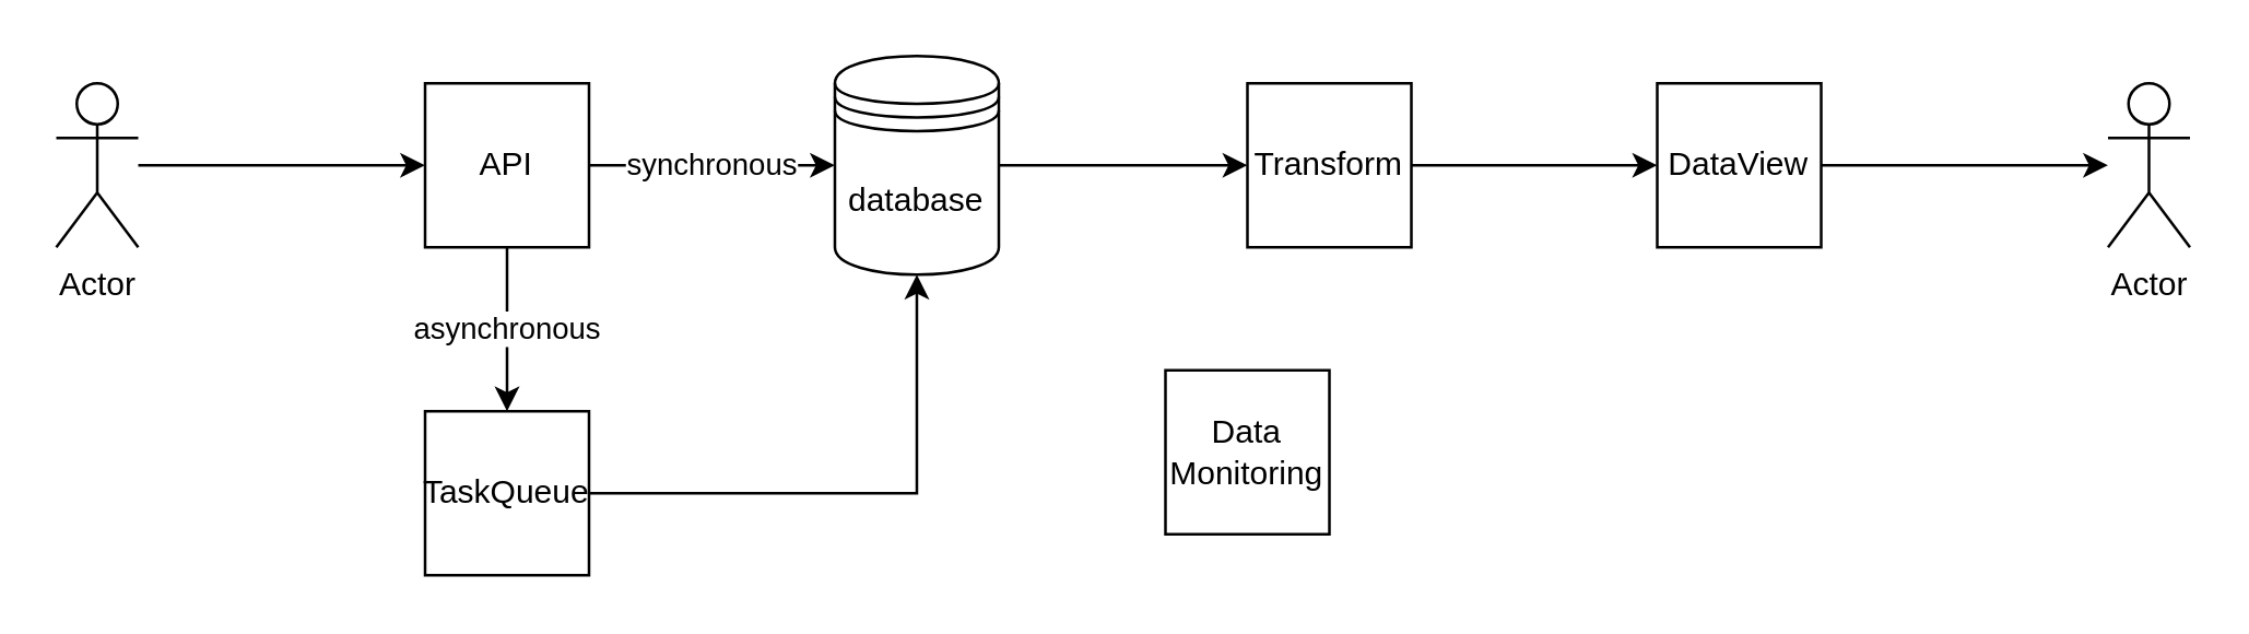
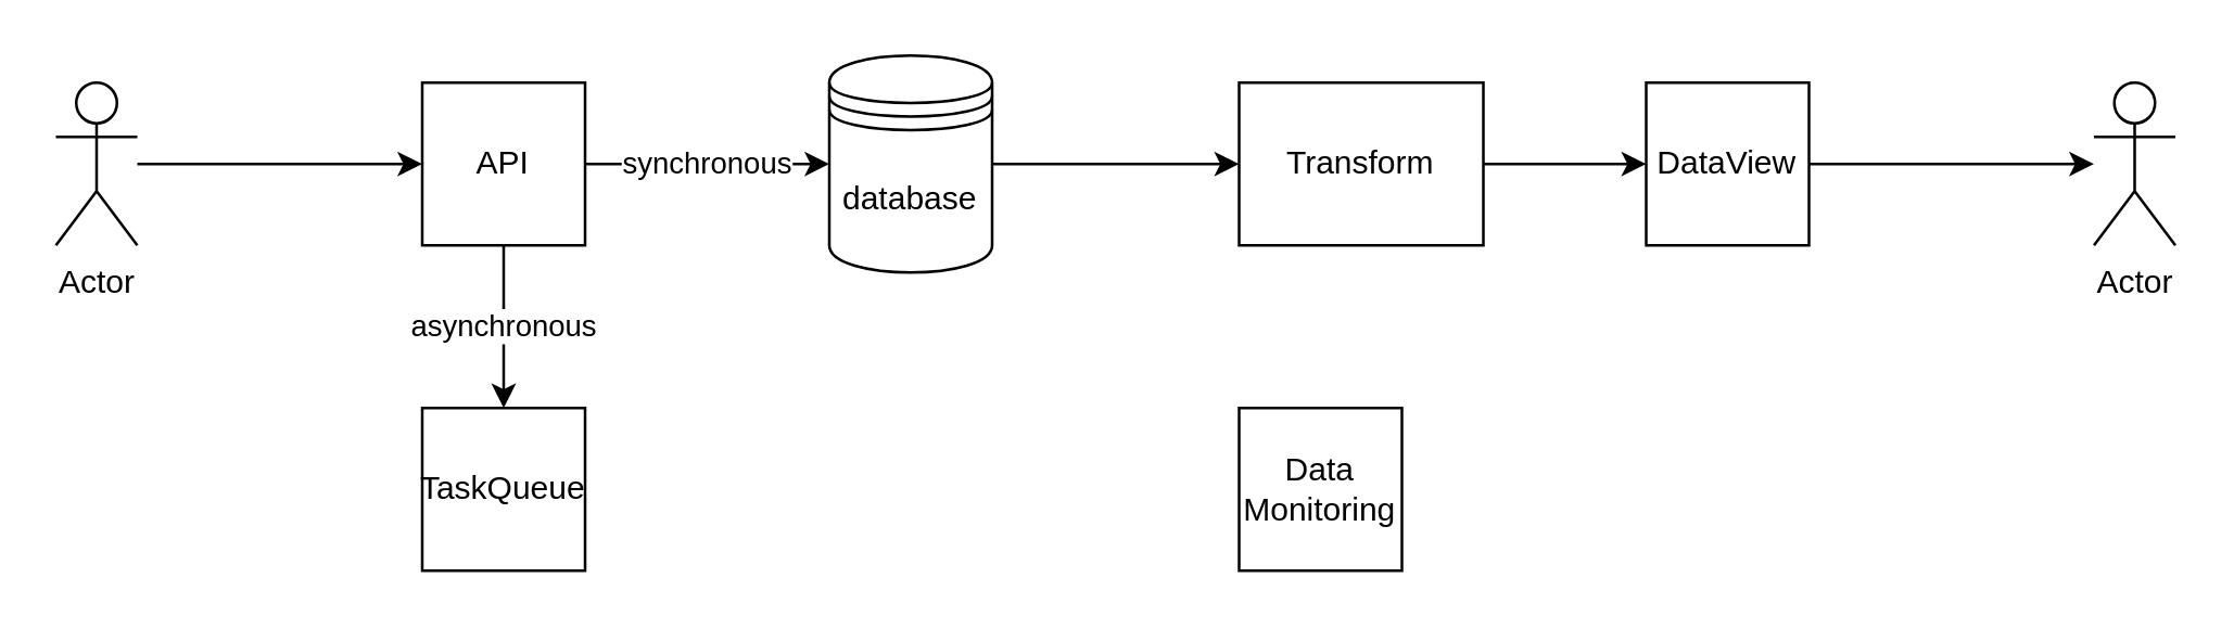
  <mxCell id="0" />
  <mxCell id="1" parent="0" />
  <mxCell id="2" style="edgeStyle=orthogonalEdgeStyle;rounded=0;orthogonalLoop=1;jettySize=auto;html=1;entryX=0;entryY=0.5;entryDx=0;entryDy=0;" parent="1" source="3" target="5" edge="1"><mxGeometry relative="1" as="geometry" /></mxCell>
  <mxCell id="3" value="database" style="shape=datastore;whiteSpace=wrap;html=1;" parent="1" vertex="1"><mxGeometry x="305" y="20" width="60" height="80" as="geometry" /></mxCell>
  <mxCell id="4" style="edgeStyle=orthogonalEdgeStyle;rounded=0;orthogonalLoop=1;jettySize=auto;html=1;entryX=0;entryY=0.5;entryDx=0;entryDy=0;" parent="1" source="5" target="7" edge="1"><mxGeometry relative="1" as="geometry" /></mxCell>
- <mxCell id="5" value="Transform" style="whiteSpace=wrap;html=1;aspect=fixed;" parent="1" vertex="1"><mxGeometry x="456" y="30" width="60" height="60" as="geometry" /></mxCell>
+ <mxCell id="5" value="Transform" style="whiteSpace=wrap;html=1;aspect=fixed;" parent="1" vertex="1"><mxGeometry x="456" y="30" width="90" height="60" as="geometry" /></mxCell>
  <mxCell id="6" style="edgeStyle=orthogonalEdgeStyle;rounded=0;orthogonalLoop=1;jettySize=auto;html=1;" parent="1" source="7" target="14" edge="1"><mxGeometry relative="1" as="geometry" /></mxCell>
  <mxCell id="7" value="DataView" style="whiteSpace=wrap;html=1;aspect=fixed;" parent="1" vertex="1"><mxGeometry x="606" y="30" width="60" height="60" as="geometry" /></mxCell>
- <mxCell id="8" value="Data Monitoring" style="whiteSpace=wrap;html=1;aspect=fixed;" parent="1" vertex="1"><mxGeometry x="426" y="135" width="60" height="60" as="geometry" /></mxCell>
+ <mxCell id="8" value="Data Monitoring" style="whiteSpace=wrap;html=1;aspect=fixed;" parent="1" vertex="1"><mxGeometry x="456" y="150" width="60" height="60" as="geometry" /></mxCell>
  <mxCell id="9" style="edgeStyle=orthogonalEdgeStyle;rounded=0;orthogonalLoop=1;jettySize=auto;html=1;entryX=0;entryY=0.5;entryDx=0;entryDy=0;" parent="1" source="10" target="13" edge="1"><mxGeometry relative="1" as="geometry" /></mxCell>
  <mxCell id="10" value="Actor" style="shape=umlActor;verticalLabelPosition=bottom;verticalAlign=top;html=1;outlineConnect=0;" parent="1" vertex="1"><mxGeometry x="20" y="30" width="30" height="60" as="geometry" /></mxCell>
  <mxCell id="11" value="synchronous" style="edgeStyle=orthogonalEdgeStyle;rounded=0;orthogonalLoop=1;jettySize=auto;html=1;entryX=0;entryY=0.5;entryDx=0;entryDy=0;" parent="1" source="13" target="3" edge="1"><mxGeometry relative="1" as="geometry" /></mxCell>
  <mxCell id="12" value="asynchronous" style="edgeStyle=orthogonalEdgeStyle;rounded=0;orthogonalLoop=1;jettySize=auto;html=1;entryX=0.5;entryY=0;entryDx=0;entryDy=0;" parent="1" source="13" target="16" edge="1"><mxGeometry relative="1" as="geometry" /></mxCell>
  <mxCell id="13" value="API" style="whiteSpace=wrap;html=1;aspect=fixed;" parent="1" vertex="1"><mxGeometry x="155" y="30" width="60" height="60" as="geometry" /></mxCell>
  <mxCell id="14" value="Actor" style="shape=umlActor;verticalLabelPosition=bottom;verticalAlign=top;html=1;outlineConnect=0;" parent="1" vertex="1"><mxGeometry x="771" y="30" width="30" height="60" as="geometry" /></mxCell>
- <mxCell id="15" style="edgeStyle=orthogonalEdgeStyle;rounded=0;orthogonalLoop=1;jettySize=auto;html=1;entryX=0.5;entryY=1;entryDx=0;entryDy=0;" parent="1" source="16" target="3" edge="1"><mxGeometry relative="1" as="geometry" /></mxCell>
  <mxCell id="16" value="TaskQueue" style="whiteSpace=wrap;html=1;aspect=fixed;" parent="1" vertex="1"><mxGeometry x="155" y="150" width="60" height="60" as="geometry" /></mxCell>
